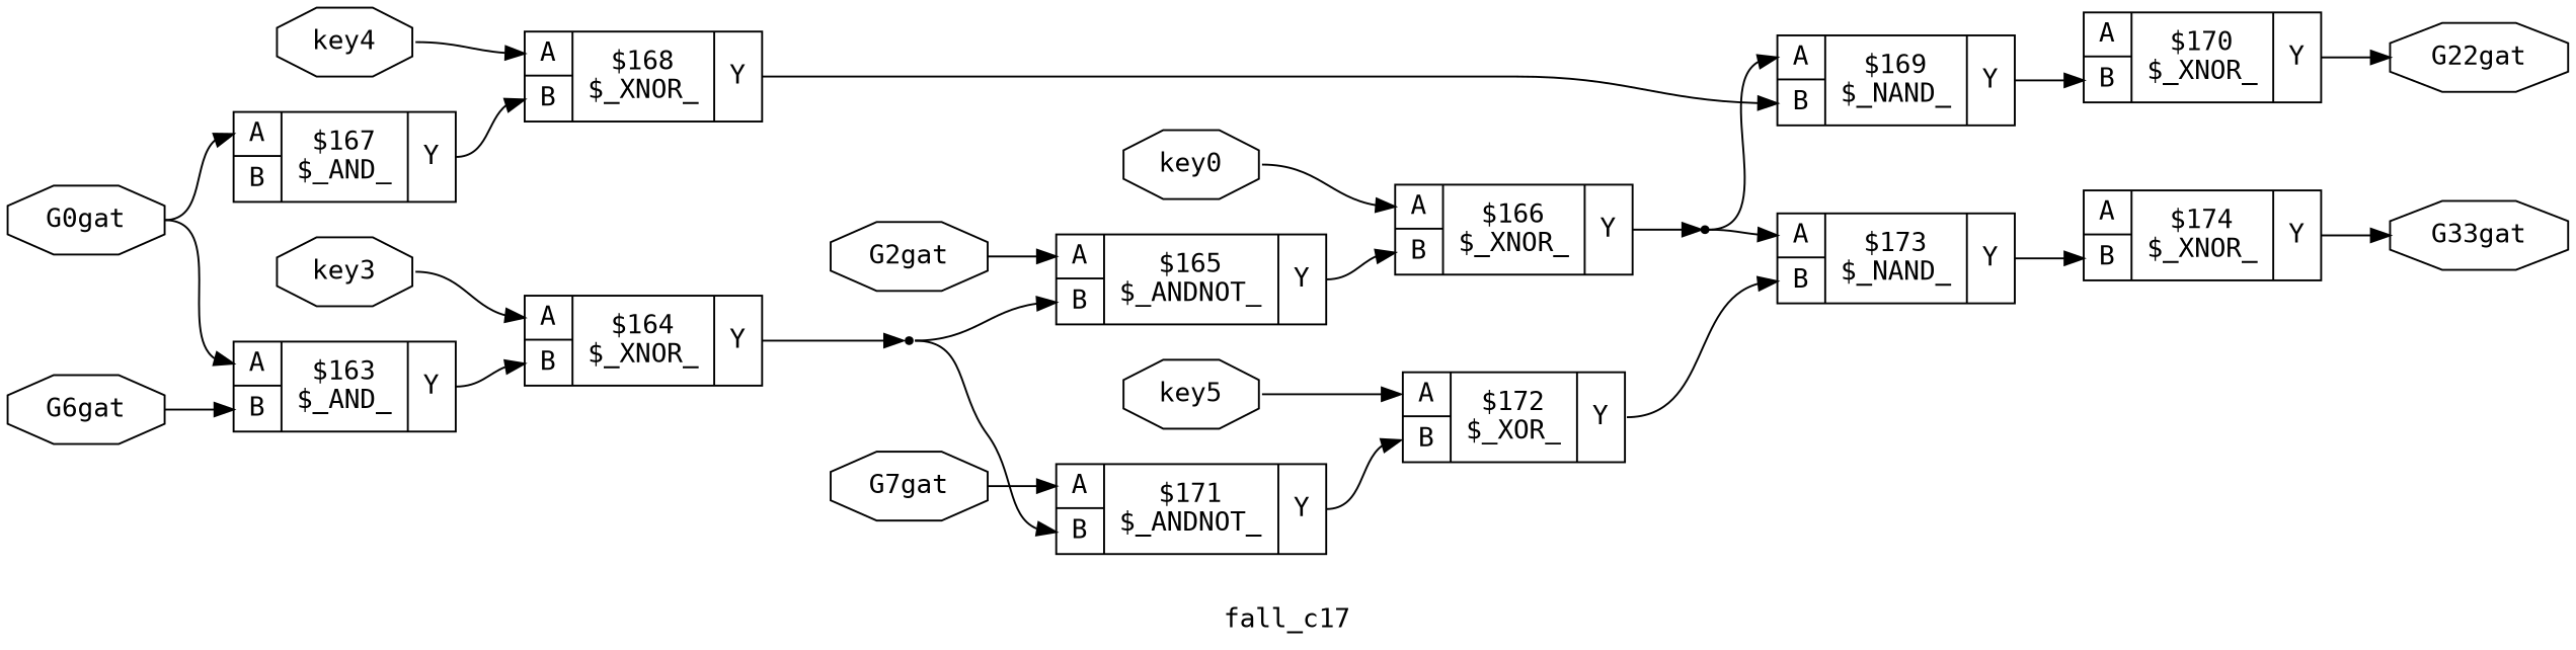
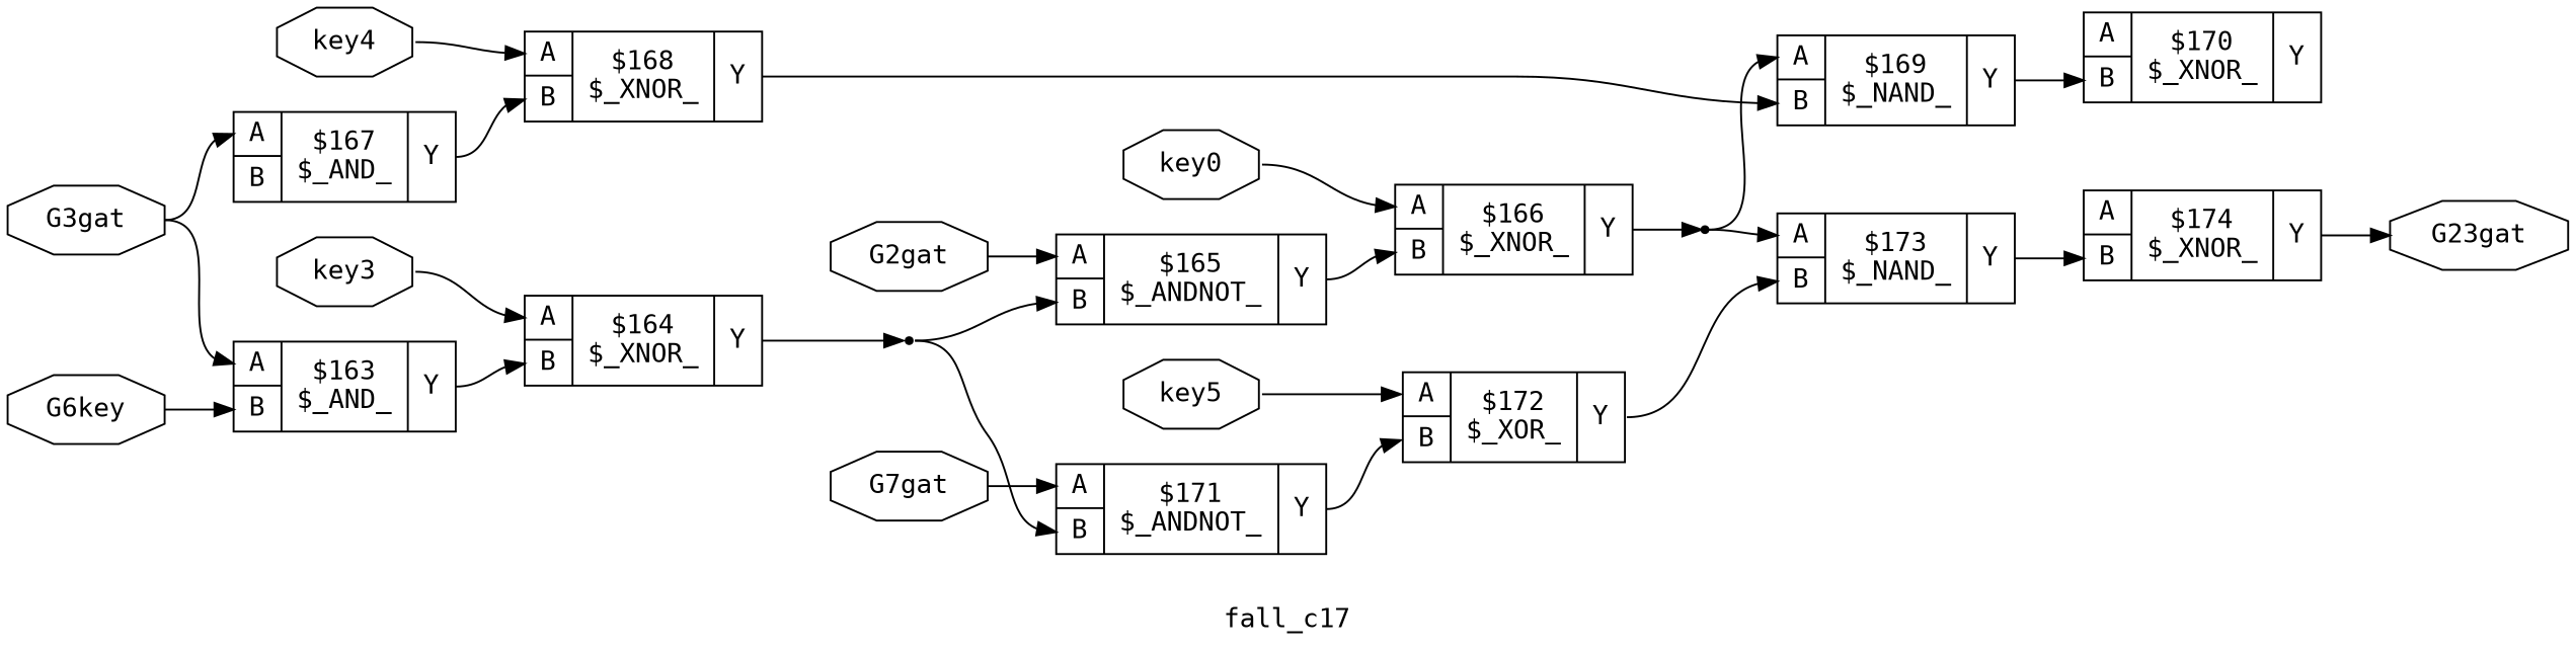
  digraph {
    fontname="DejaVu Sans Mono"
    label=fall_c17
    rankdir=LR
    remincross=true
    node [fontname="DejaVu Sans Mono" shape=record]
    edge [color=black fontcolor=black fontname="DejaVu Sans Mono" headport="p25:w" tailport=e]
    c31 [label="{{<p24> A|<p25> B}|$167\n$_AND_|{<p26> Y}}"]
    c32 [label="{{<p24> A|<p25> B}|$168\n$_XNOR_|{<p26> Y}}"]
-   n12 [color=black fontcolor=black label=G22gat shape=octagon]
-   n13 [color=black fontcolor=black label=G33gat shape=octagon]
+   n13 [color=black fontcolor=black label=G23gat shape=octagon]
    n14 [color=black fontcolor=black label=G2gat shape=octagon]
    c29 [label="{{<p24> A|<p25> B}|$165\n$_ANDNOT_|{<p26> Y}}"]
    c30 [label="{{<p24> A|<p25> B}|$166\n$_XNOR_|{<p26> Y}}"]
-   n15 [color=black fontcolor=black label=G0gat shape=octagon]
+   n15 [color=black fontcolor=black label=G3gat shape=octagon]
    c27 [label="{{<p24> A|<p25> B}|$163\n$_AND_|{<p26> Y}}"]
    c28 [label="{{<p24> A|<p25> B}|$164\n$_XNOR_|{<p26> Y}}"]
-   n16 [color=black fontcolor=black label=G6gat shape=octagon]
+   n16 [color=black fontcolor=black label=G6key shape=octagon]
    n17 [color=black fontcolor=black label=G7gat shape=octagon]
    c35 [label="{{<p24> A|<p25> B}|$171\n$_ANDNOT_|{<p26> Y}}"]
    c36 [label="{{<p24> A|<p25> B}|$172\n$_XOR_|{<p26> Y}}"]
    n18 [color=black fontcolor=black label=key0 shape=octagon]
    n4 [shape=point]
    c38 [label="{{<p24> A|<p25> B}|$174\n$_XNOR_|{<p26> Y}}"]
    c34 [label="{{<p24> A|<p25> B}|$170\n$_XNOR_|{<p26> Y}}"]
    n21 [color=black fontcolor=black label=key3 shape=octagon]
    n2 [shape=point]
    n22 [color=black fontcolor=black label=key4 shape=octagon]
    c33 [label="{{<p24> A|<p25> B}|$169\n$_NAND_|{<p26> Y}}"]
    n23 [color=black fontcolor=black label=key5 shape=octagon]
    c37 [label="{{<p24> A|<p25> B}|$173\n$_NAND_|{<p26> Y}}"]
    c31 -> c32 [tailport="p26:e"]
    c32 -> c33 [tailport="p26:e"]
    n14 -> c29 [headport="p24:w"]
    c29 -> c30 [tailport="p26:e"]
    c30 -> n4 [headport=w tailport="p26:e"]
    n15 -> c31 [headport="p24:w"]
    n15 -> c27 [headport="p24:w"]
    c27 -> c28 [tailport="p26:e"]
    c28 -> n2 [headport=w tailport="p26:e"]
    n16 -> c27
    n17 -> c35 [headport="p24:w"]
    c35 -> c36 [tailport="p26:e"]
    c36 -> c37 [tailport="p26:e"]
    n18 -> c30 [headport="p24:w"]
    n4 -> c33 [headport="p24:w"]
    n4 -> c37 [headport="p24:w"]
    c38 -> n13 [headport=w tailport="p26:e"]
-   c34 -> n12 [headport=w tailport="p26:e"]
    n21 -> c28 [headport="p24:w"]
    n2 -> c29
    n2 -> c35
    n22 -> c32 [headport="p24:w"]
    c33 -> c34 [tailport="p26:e"]
    n23 -> c36 [headport="p24:w"]
    c37 -> c38 [tailport="p26:e"]
  }
